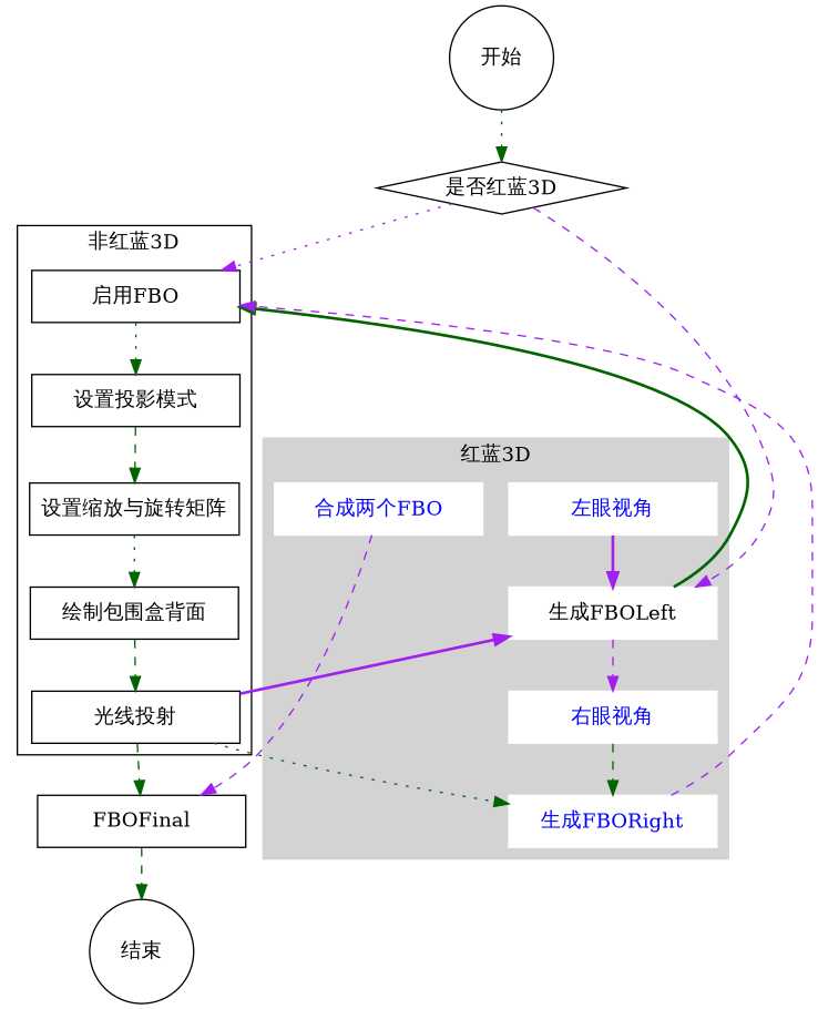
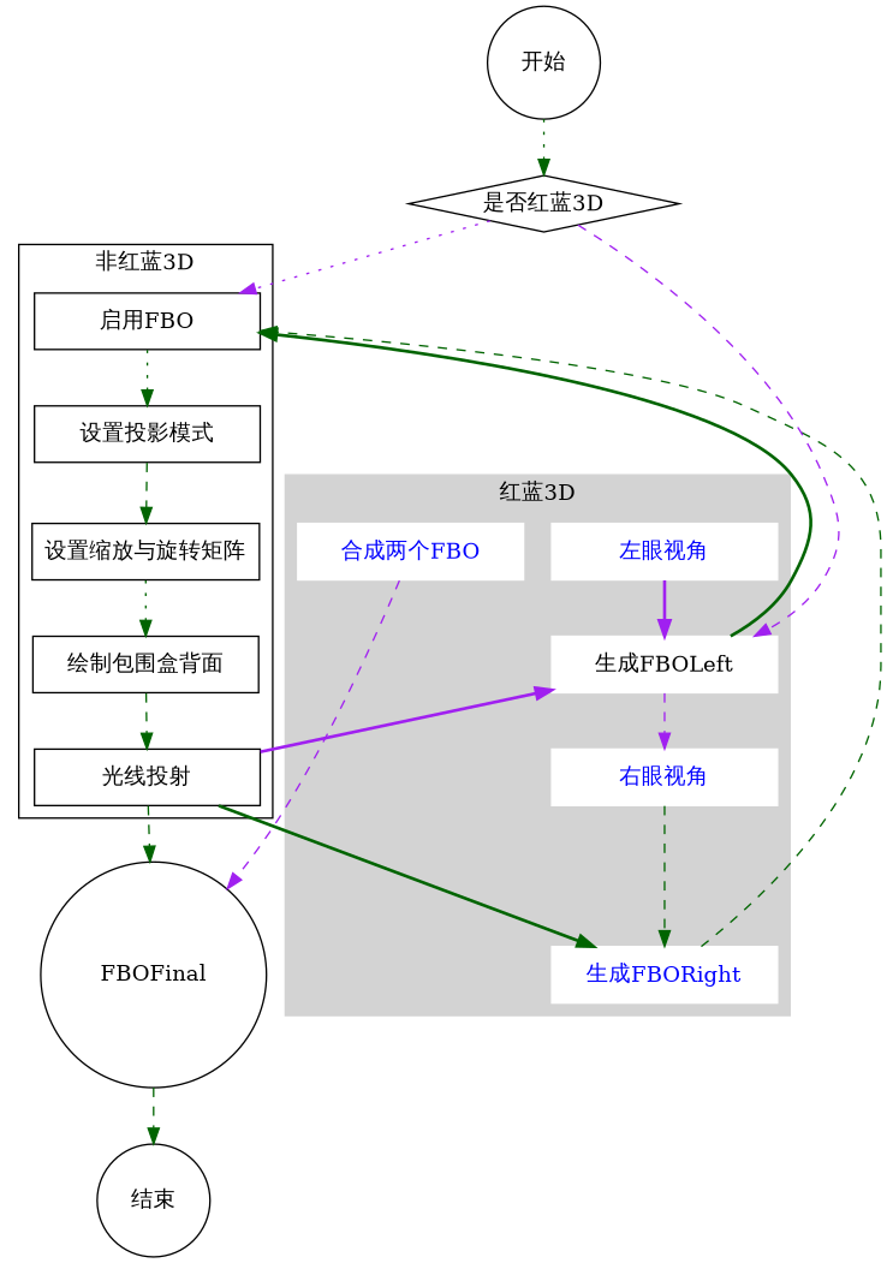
  digraph {
    node [shape=box]
    edge [color=darkgreen style=dashed]
    "左眼视角" [color=white fontcolor=blue style=filled width=2]
    "生成FBOLeft" [color=white fontcolor=black style=filled width=2]
    "右眼视角" [color=white fontcolor=blue style=filled width=2]
    "生成FBORight" [color=white fontcolor=blue style=filled width=2]
    "合成两个FBO" [color=white fontcolor=blue style=filled width=2]
    "启用FBO" [width=2]
    "设置投影模式" [width=2]
    "设置缩放与旋转矩阵" [width=2]
    "绘制包围盒背面" [width=2]
    "光线投射" [width=2]
-   FBOFinal [width=2]
+   FBOFinal [shape=circle width=2]
    "结束" [shape=circle width=1]
    "开始" [shape=circle width=1]
    "是否红蓝3D" [shape=diamond width=2]
    subgraph cluster_1 {
      color=lightgray
      label="红蓝3D"
      style=filled
      "左眼视角"
      "生成FBOLeft"
      "右眼视角"
      "生成FBORight"
      "合成两个FBO"
    }
    subgraph cluster_2 {
      color=black
      label="非红蓝3D"
      "启用FBO"
      "设置投影模式"
      "设置缩放与旋转矩阵"
      "绘制包围盒背面"
      "光线投射"
    }
    "左眼视角" -> "生成FBOLeft" [color=purple style=bold]
    "生成FBOLeft" -> "右眼视角" [color=purple]
    "生成FBOLeft" -> "启用FBO" [style=bold]
    "右眼视角" -> "生成FBORight"
-   "生成FBORight" -> "启用FBO" [color=purple]
+   "生成FBORight" -> "启用FBO"
    "合成两个FBO" -> FBOFinal [color=purple]
    "启用FBO" -> "设置投影模式" [style=dotted]
    "设置投影模式" -> "设置缩放与旋转矩阵"
    "设置缩放与旋转矩阵" -> "绘制包围盒背面" [style=dotted]
    "绘制包围盒背面" -> "光线投射"
    "光线投射" -> "生成FBOLeft" [color=purple style=bold]
-   "光线投射" -> "生成FBORight" [style=dotted]
+   "光线投射" -> "生成FBORight" [style=bold]
    "光线投射" -> FBOFinal
    FBOFinal -> "结束"
    "开始" -> "是否红蓝3D" [style=dotted]
    "是否红蓝3D" -> "生成FBOLeft" [color=purple]
    "是否红蓝3D" -> "启用FBO" [color=purple style=dotted]
  }
